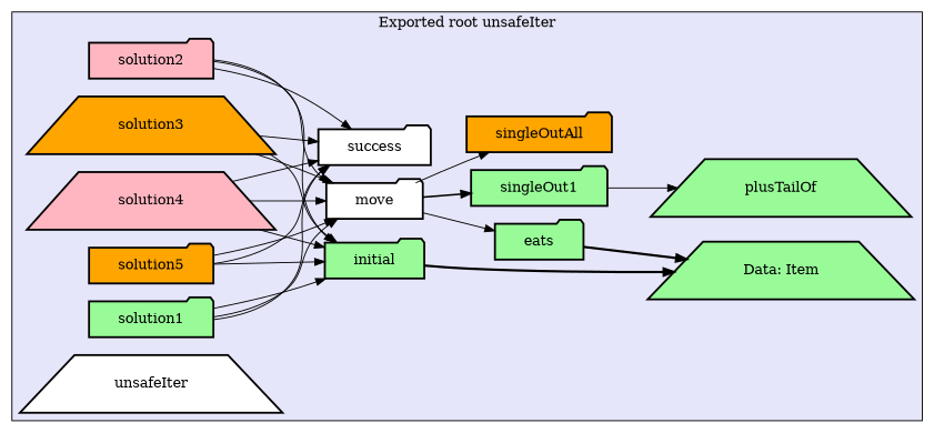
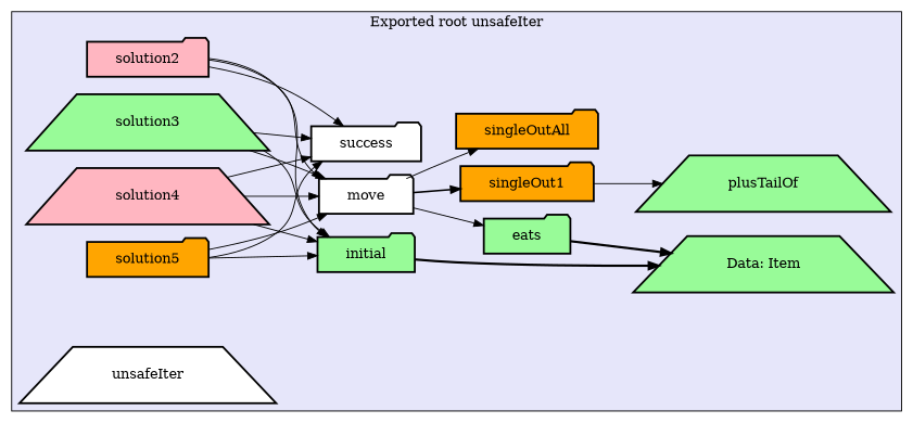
  digraph {
    rankdir=LR
    node [fillcolor=palegreen margin="0.4,0.1" shape=folder style="filled,bold"]
    edge [color=black penwidth=1]
    n1 [label="Data: Item" shape=trapezium]
    n2 [label=eats]
    n3 [label=initial]
    n4 [fillcolor=white label=move]
    n5 [label=plusTailOf shape=trapezium]
-   n6 [label=singleOut1]
+   n6 [fillcolor=orange label=singleOut1]
    n7 [fillcolor=orange label=singleOutAll]
-   n8 [label=solution1]
    n9 [fillcolor=lightpink label=solution2]
-   n10 [fillcolor=orange label=solution3 shape=trapezium]
+   n10 [label=solution3 shape=trapezium]
    n11 [fillcolor=lightpink label=solution4 shape=trapezium]
    n12 [fillcolor=orange label=solution5]
    n13 [fillcolor=white label=success]
    n14 [fillcolor=white label=unsafeIter shape=trapezium]
    subgraph cluster_1 {
      fillcolor=lavender
      label="Exported root unsafeIter"
      style=filled
      n1
      n2
      n3
      n4
      n5
      n6
      n7
-     n8
      n9
      n10
      n11
      n12
      n13
      n14
    }
    n2 -> n1 [penwidth=2.386294361119891]
    n3 -> n1 [penwidth=2.386294361119891]
    n4 -> n2
    n4 -> n6 [penwidth=1.6931471805599454]
    n4 -> n7
    n6 -> n5
-   n8 -> n3
-   n8 -> n4
-   n8 -> n13
    n9 -> n3
    n9 -> n4
    n9 -> n13
    n10 -> n3
    n10 -> n4
    n10 -> n13
    n11 -> n3
    n11 -> n4
    n11 -> n13
    n12 -> n3
    n12 -> n4
    n12 -> n13
  }
